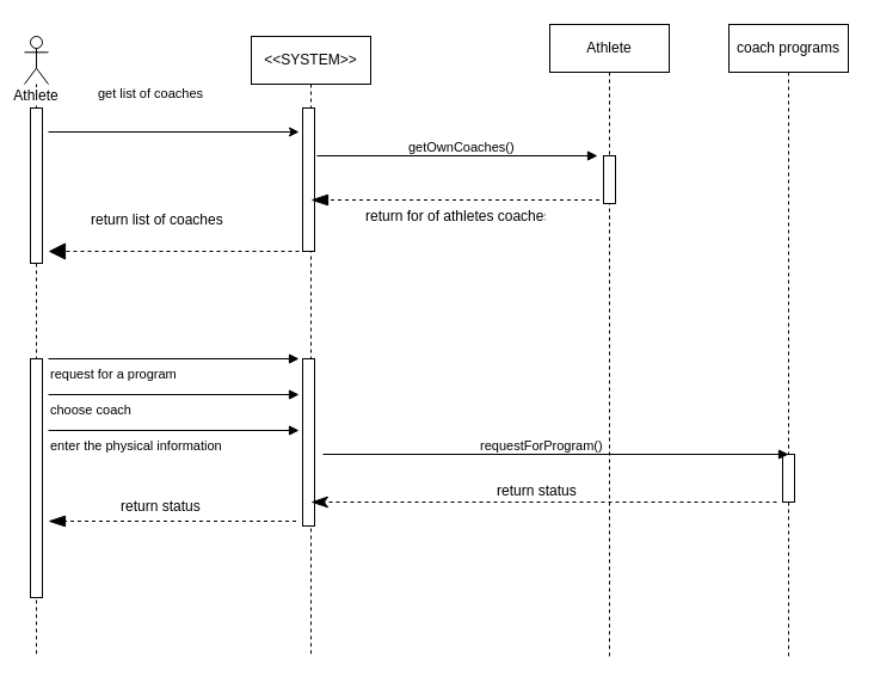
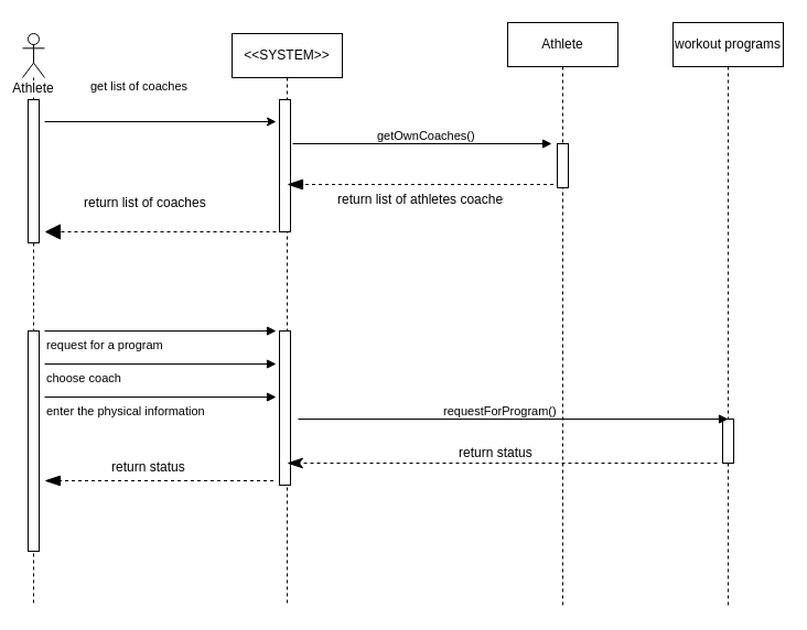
  <mxCell id="0" />
  <mxCell id="1" parent="0" />
  <mxCell id="2" value="&amp;lt;&amp;lt;SYSTEM&amp;gt;&amp;gt;" style="shape=umlLifeline;perimeter=lifelinePerimeter;whiteSpace=wrap;html=1;container=1;collapsible=0;recursiveResize=0;outlineConnect=0;" parent="1" vertex="1"><mxGeometry x="210" y="30" width="100" height="520" as="geometry" /></mxCell>
  <mxCell id="3" value="" style="html=1;points=[];perimeter=orthogonalPerimeter;" parent="2" vertex="1"><mxGeometry x="43" y="60" width="10" height="120" as="geometry" /></mxCell>
  <mxCell id="4" value="" style="html=1;points=[];perimeter=orthogonalPerimeter;" parent="2" vertex="1"><mxGeometry x="43" y="270" width="10" height="140" as="geometry" /></mxCell>
  <mxCell id="5" value="Athlete" style="shape=umlLifeline;participant=umlActor;perimeter=lifelinePerimeter;whiteSpace=wrap;html=1;container=1;collapsible=0;recursiveResize=0;verticalAlign=top;spacingTop=36;labelBackgroundColor=#ffffff;outlineConnect=0;" parent="1" vertex="1"><mxGeometry x="20" y="30" width="20" height="520" as="geometry" /></mxCell>
  <mxCell id="6" value="" style="html=1;points=[];perimeter=orthogonalPerimeter;" parent="5" vertex="1"><mxGeometry x="5" y="60" width="10" height="130" as="geometry" /></mxCell>
  <mxCell id="7" value="" style="html=1;points=[];perimeter=orthogonalPerimeter;" parent="5" vertex="1"><mxGeometry x="5" y="270" width="10" height="200" as="geometry" /></mxCell>
- <mxCell id="8" value="coach programs" style="shape=umlLifeline;perimeter=lifelinePerimeter;whiteSpace=wrap;html=1;container=1;collapsible=0;recursiveResize=0;outlineConnect=0;" parent="1" vertex="1"><mxGeometry x="610" y="20" width="100" height="530" as="geometry" /></mxCell>
+ <mxCell id="8" value="workout programs" style="shape=umlLifeline;perimeter=lifelinePerimeter;whiteSpace=wrap;html=1;container=1;collapsible=0;recursiveResize=0;outlineConnect=0;" parent="1" vertex="1"><mxGeometry x="610" y="20" width="100" height="530" as="geometry" /></mxCell>
  <mxCell id="9" value="" style="html=1;points=[];perimeter=orthogonalPerimeter;" parent="8" vertex="1"><mxGeometry x="45" y="360" width="10" height="40" as="geometry" /></mxCell>
  <mxCell id="10" value="getOwnCoaches()" style="endArrow=block;endFill=1;html=1;edgeStyle=orthogonalEdgeStyle;align=left;verticalAlign=top;" parent="1" edge="1"><mxGeometry x="-0.362" y="20" relative="1" as="geometry"><mxPoint x="265" y="130" as="sourcePoint" /><mxPoint x="500" y="130" as="targetPoint" /><mxPoint as="offset" /></mxGeometry></mxCell>
  <mxCell id="11" value="Athlete" style="shape=umlLifeline;perimeter=lifelinePerimeter;whiteSpace=wrap;html=1;container=1;collapsible=0;recursiveResize=0;outlineConnect=0;" parent="1" vertex="1"><mxGeometry x="460" y="20" width="100" height="530" as="geometry" /></mxCell>
  <mxCell id="12" value="" style="html=1;points=[];perimeter=orthogonalPerimeter;" parent="11" vertex="1"><mxGeometry x="45" y="110" width="10" height="40" as="geometry" /></mxCell>
  <mxCell id="13" value="" style="endArrow=blockThin;dashed=1;endFill=1;endSize=12;html=1;" parent="1" edge="1"><mxGeometry width="160" relative="1" as="geometry"><mxPoint x="501.5" y="167" as="sourcePoint" /><mxPoint x="260" y="167" as="targetPoint" /></mxGeometry></mxCell>
- <mxCell id="14" value="return for of athletes coaches" style="text;strokeColor=none;fillColor=none;align=left;verticalAlign=top;spacingLeft=4;spacingRight=4;overflow=hidden;rotatable=0;points=[[0,0.5],[1,0.5]];portConstraint=eastwest;" parent="1" vertex="1"><mxGeometry x="300" y="167" width="160" height="26" as="geometry" /></mxCell>
+ <mxCell id="14" value="return list of athletes coaches" style="text;strokeColor=none;fillColor=none;align=left;verticalAlign=top;spacingLeft=4;spacingRight=4;overflow=hidden;rotatable=0;points=[[0,0.5],[1,0.5]];portConstraint=eastwest;" parent="1" vertex="1"><mxGeometry x="300" y="167" width="160" height="26" as="geometry" /></mxCell>
  <mxCell id="15" value="" style="endArrow=block;dashed=1;endFill=1;endSize=12;html=1;" parent="1" edge="1"><mxGeometry width="160" relative="1" as="geometry"><mxPoint x="250" y="210" as="sourcePoint" /><mxPoint x="40" y="210" as="targetPoint" /></mxGeometry></mxCell>
  <mxCell id="16" value="return list of coaches" style="text;strokeColor=none;fillColor=none;align=left;verticalAlign=top;spacingLeft=4;spacingRight=4;overflow=hidden;rotatable=0;points=[[0,0.5],[1,0.5]];portConstraint=eastwest;" parent="1" vertex="1"><mxGeometry x="70" y="170" width="130" height="26" as="geometry" /></mxCell>
  <mxCell id="17" value="request for a program" style="endArrow=block;endFill=1;html=1;edgeStyle=orthogonalEdgeStyle;align=left;verticalAlign=top;" parent="1" edge="1"><mxGeometry x="-1" relative="1" as="geometry"><mxPoint x="40" y="300" as="sourcePoint" /><mxPoint x="250" y="300" as="targetPoint" /></mxGeometry></mxCell>
  <mxCell id="18" value="" style="endArrow=classicThin;dashed=1;endFill=1;endSize=12;html=1;" parent="1" edge="1"><mxGeometry width="160" relative="1" as="geometry"><mxPoint x="650" y="420" as="sourcePoint" /><mxPoint x="260" y="420" as="targetPoint" /></mxGeometry></mxCell>
  <mxCell id="19" value="" style="endArrow=blockThin;dashed=1;endFill=1;endSize=12;html=1;" parent="1" edge="1"><mxGeometry width="160" relative="1" as="geometry"><mxPoint x="247.5" y="436" as="sourcePoint" /><mxPoint x="40" y="436" as="targetPoint" /></mxGeometry></mxCell>
  <mxCell id="20" value="requestForProgram()" style="endArrow=block;endFill=1;html=1;edgeStyle=orthogonalEdgeStyle;align=left;verticalAlign=top;" parent="1" edge="1"><mxGeometry x="-0.333" y="20" relative="1" as="geometry"><mxPoint x="270" y="380" as="sourcePoint" /><mxPoint x="660" y="380" as="targetPoint" /><mxPoint as="offset" /></mxGeometry></mxCell>
  <mxCell id="21" value="choose coach" style="endArrow=block;endFill=1;html=1;edgeStyle=orthogonalEdgeStyle;align=left;verticalAlign=top;" parent="1" edge="1"><mxGeometry x="-1" relative="1" as="geometry"><mxPoint x="40" y="330" as="sourcePoint" /><mxPoint x="250" y="330" as="targetPoint" /></mxGeometry></mxCell>
  <mxCell id="22" value="return status" style="text;strokeColor=none;fillColor=none;align=left;verticalAlign=top;spacingLeft=4;spacingRight=4;overflow=hidden;rotatable=0;points=[[0,0.5],[1,0.5]];portConstraint=eastwest;" parent="1" vertex="1"><mxGeometry x="410" y="397" width="100" height="26" as="geometry" /></mxCell>
  <mxCell id="23" value="return status" style="text;strokeColor=none;fillColor=none;align=left;verticalAlign=top;spacingLeft=4;spacingRight=4;overflow=hidden;rotatable=0;points=[[0,0.5],[1,0.5]];portConstraint=eastwest;" parent="1" vertex="1"><mxGeometry x="95" y="410" width="100" height="26" as="geometry" /></mxCell>
  <mxCell id="24" value="enter the physical information" style="endArrow=block;endFill=1;html=1;edgeStyle=orthogonalEdgeStyle;align=left;verticalAlign=top;" parent="1" edge="1"><mxGeometry x="-1" relative="1" as="geometry"><mxPoint x="40" y="360" as="sourcePoint" /><mxPoint x="250" y="360" as="targetPoint" /></mxGeometry></mxCell>
  <mxCell id="25" value="" style="endArrow=classic;html=1;fontSize=9;" edge="1" parent="1"><mxGeometry width="50" height="50" relative="1" as="geometry"><mxPoint x="40" y="110" as="sourcePoint" /><mxPoint x="250" y="110" as="targetPoint" /></mxGeometry></mxCell>
  <mxCell id="26" value="&lt;font style=&quot;font-size: 11px&quot;&gt;get list of coaches&lt;/font&gt;" style="text;html=1;fontSize=9;" vertex="1" parent="1"><mxGeometry x="80" y="65" width="100" height="30" as="geometry" /></mxCell>
